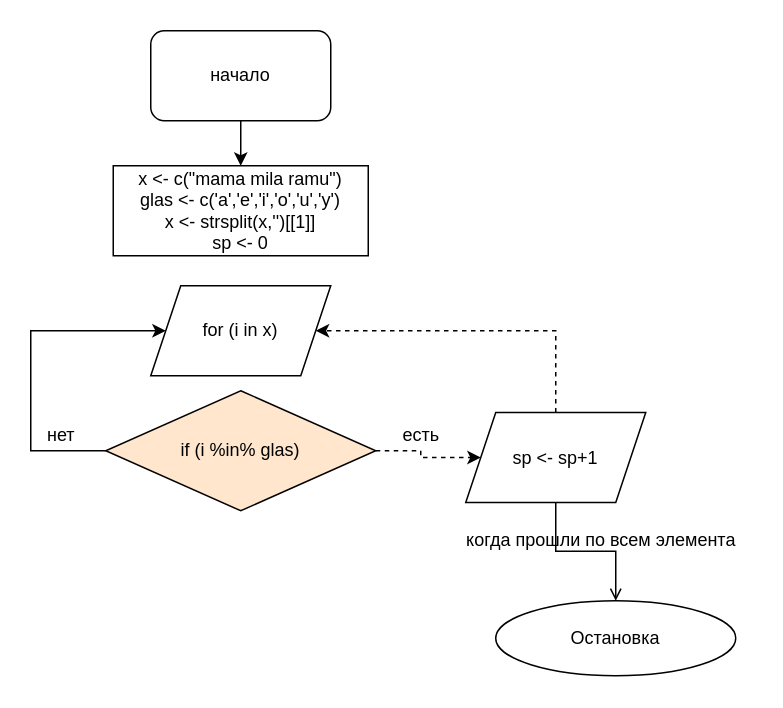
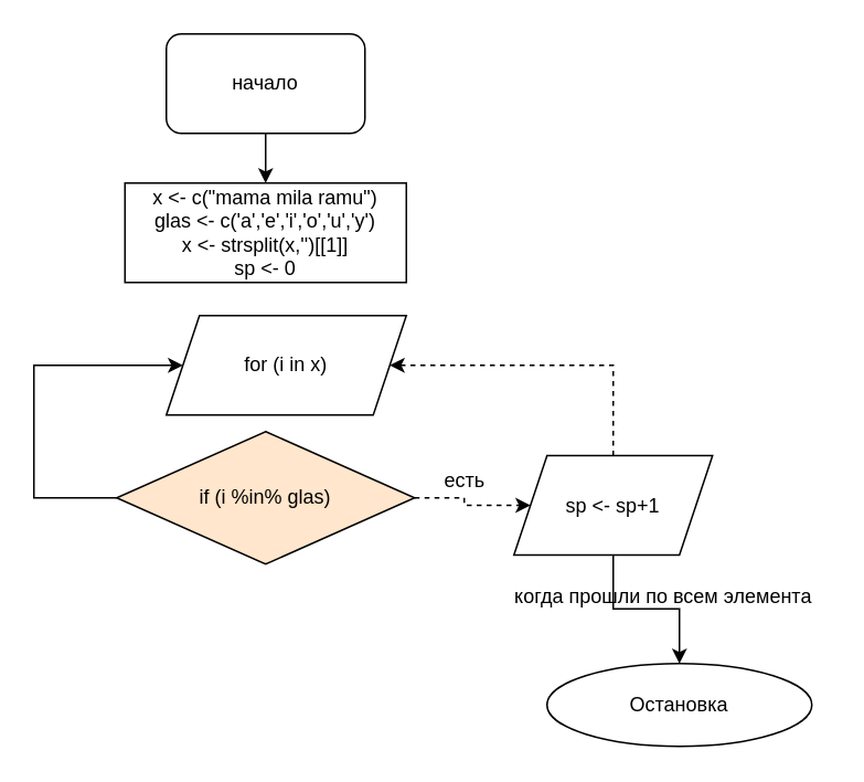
  <mxCell id="0" />
  <mxCell id="1" parent="0" />
  <mxCell id="2" style="edgeStyle=orthogonalEdgeStyle;rounded=0;orthogonalLoop=1;jettySize=auto;html=1;exitX=0.5;exitY=1;exitDx=0;exitDy=0;entryX=0.5;entryY=0;entryDx=0;entryDy=0;" parent="1" source="3" edge="1"><mxGeometry relative="1" as="geometry"><mxPoint x="160" y="110" as="targetPoint" /></mxGeometry></mxCell>
  <mxCell id="3" value="начало" style="rounded=1;whiteSpace=wrap;html=1;" parent="1" vertex="1"><mxGeometry x="100" y="20" width="120" height="60" as="geometry" /></mxCell>
  <mxCell id="4" style="edgeStyle=orthogonalEdgeStyle;rounded=0;orthogonalLoop=1;jettySize=auto;html=1;exitX=1;exitY=0.5;exitDx=0;exitDy=0;entryX=0;entryY=0.5;entryDx=0;entryDy=0;dashed=1;" parent="1" source="6" target="12" edge="1"><mxGeometry relative="1" as="geometry" /></mxCell>
  <mxCell id="5" style="edgeStyle=orthogonalEdgeStyle;rounded=0;orthogonalLoop=1;jettySize=auto;html=1;exitX=0;exitY=0.5;exitDx=0;exitDy=0;entryX=0;entryY=0.5;entryDx=0;entryDy=0;" parent="1" source="6" target="14" edge="1"><mxGeometry relative="1" as="geometry"><Array as="points"><mxPoint x="20" y="300" /><mxPoint x="20" y="220" /></Array></mxGeometry></mxCell>
  <mxCell id="6" value="if (i %in% glas)" style="rhombus;whiteSpace=wrap;html=1;fillColor=#ffe6cc;" parent="1" vertex="1"><mxGeometry x="70" y="260" width="180" height="80" as="geometry" /></mxCell>
- <mxCell id="7" value="нет" style="text;html=1;align=center;verticalAlign=middle;resizable=0;points=[];autosize=1;" parent="1" vertex="1"><mxGeometry x="25" y="280" width="30" height="20" as="geometry" /></mxCell>
  <mxCell id="8" value="есть" style="text;html=1;align=center;verticalAlign=middle;resizable=0;points=[];autosize=1;" parent="1" vertex="1"><mxGeometry x="260" y="280" width="40" height="20" as="geometry" /></mxCell>
  <mxCell id="9" value="&lt;span style=&quot;background-color: rgb(255 , 255 , 255)&quot;&gt;&lt;font face=&quot;helvetica&quot;&gt;x &amp;lt;- c(&quot;mama mila ramu&quot;)&lt;br&gt;&lt;/font&gt;&lt;div&gt;&lt;div&gt;glas &amp;lt;- c('a','e','i','o','u','y')&lt;/div&gt;&lt;div&gt;x &amp;lt;- strsplit(x,'')[[1]]&lt;/div&gt;&lt;div&gt;sp &amp;lt;- 0&lt;/div&gt;&lt;/div&gt;&lt;/span&gt;" style="rounded=0;whiteSpace=wrap;html=1;" parent="1" vertex="1"><mxGeometry x="75" y="110" width="170" height="60" as="geometry" /></mxCell>
- <mxCell id="10" style="edgeStyle=orthogonalEdgeStyle;rounded=0;orthogonalLoop=1;jettySize=auto;html=1;entryX=0.5;entryY=0;entryDx=0;entryDy=0;endArrow=open;" parent="1" source="12" target="13" edge="1"><mxGeometry relative="1" as="geometry"><Array as="points"><mxPoint x="370" y="367" /><mxPoint x="410" y="367" /></Array></mxGeometry></mxCell>
+ <mxCell id="10" style="edgeStyle=orthogonalEdgeStyle;rounded=0;orthogonalLoop=1;jettySize=auto;html=1;entryX=0.5;entryY=0;entryDx=0;entryDy=0;" parent="1" source="12" target="13" edge="1"><mxGeometry relative="1" as="geometry"><Array as="points"><mxPoint x="370" y="367" /><mxPoint x="410" y="367" /></Array></mxGeometry></mxCell>
  <mxCell id="11" style="edgeStyle=orthogonalEdgeStyle;rounded=0;orthogonalLoop=1;jettySize=auto;html=1;exitX=0.5;exitY=0;exitDx=0;exitDy=0;entryX=1;entryY=0.5;entryDx=0;entryDy=0;dashed=1;" parent="1" source="12" target="14" edge="1"><mxGeometry relative="1" as="geometry"><Array as="points"><mxPoint x="370" y="220" /></Array></mxGeometry></mxCell>
  <mxCell id="12" value="sp &amp;lt;- sp+1" style="shape=parallelogram;perimeter=parallelogramPerimeter;whiteSpace=wrap;html=1;fixedSize=1;" parent="1" vertex="1"><mxGeometry x="310" y="274.5" width="120" height="60" as="geometry" /></mxCell>
  <mxCell id="13" value="&lt;span&gt;Остановка&lt;/span&gt;" style="ellipse;whiteSpace=wrap;html=1;" parent="1" vertex="1"><mxGeometry x="330" y="400" width="160" height="50" as="geometry" /></mxCell>
- <mxCell id="14" value="for (i in x)" style="shape=parallelogram;perimeter=parallelogramPerimeter;whiteSpace=wrap;html=1;fixedSize=1;" parent="1" vertex="1"><mxGeometry x="100" y="190" width="120" height="60" as="geometry" /></mxCell>
+ <mxCell id="14" value="for (i in x)" style="shape=parallelogram;perimeter=parallelogramPerimeter;whiteSpace=wrap;html=1;fixedSize=1;" parent="1" vertex="1"><mxGeometry x="100" y="190" width="145" height="60" as="geometry" /></mxCell>
  <mxCell id="15" value="когда прошли по всем элемента" style="text;html=1;align=center;verticalAlign=middle;resizable=0;points=[];autosize=1;" parent="1" vertex="1"><mxGeometry x="300" y="350" width="200" height="20" as="geometry" /></mxCell>
